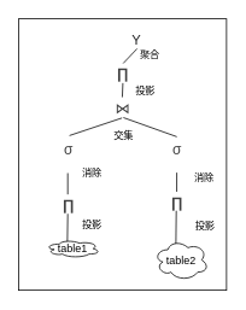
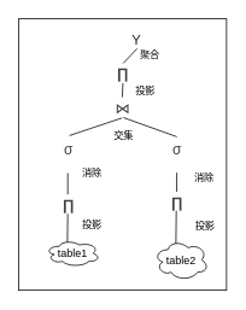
  <mxCell id="0" />
  <mxCell id="1" parent="0" />
  <mxCell id="2" value="" style="rounded=0;whiteSpace=wrap;html=1;fillColor=#FFFFFF;" vertex="1" parent="1"><mxGeometry x="20" y="20" width="230" height="300" as="geometry" /></mxCell>
  <mxCell id="3" value="&lt;span style=&quot;color: rgb(32 , 33 , 34) ; font-family: sans-serif ; font-size: 15.008px&quot;&gt;Υ&lt;/span&gt;" style="text;html=1;resizable=0;autosize=1;align=center;verticalAlign=middle;points=[];fillColor=none;strokeColor=none;rounded=0;" vertex="1" parent="1"><mxGeometry x="135" y="33" width="30" height="20" as="geometry" /></mxCell>
  <mxCell id="4" value="&lt;span style=&quot;box-sizing: border-box ; font-weight: 600 ; color: rgb(64 , 64 , 64) ; font-family: , &amp;#34;blinkmacsystemfont&amp;#34; , &amp;#34;apple color emoji&amp;#34; , &amp;#34;segoe ui emoji&amp;#34; , &amp;#34;segoe ui symbol&amp;#34; , &amp;#34;segoe ui&amp;#34; , &amp;#34;pingfang sc&amp;#34; , &amp;#34;hiragino sans gb&amp;#34; , &amp;#34;microsoft yahei&amp;#34; , &amp;#34;helvetica neue&amp;#34; , &amp;#34;helvetica&amp;#34; , &amp;#34;arial&amp;#34; , sans-serif ; font-size: 16px ; text-align: left ; background-color: rgb(255 , 255 , 255)&quot;&gt;∏&lt;/span&gt;" style="text;html=1;resizable=0;autosize=1;align=center;verticalAlign=middle;points=[];fillColor=none;strokeColor=none;rounded=0;" vertex="1" parent="1"><mxGeometry x="120" y="70" width="30" height="20" as="geometry" /></mxCell>
  <mxCell id="5" value="&lt;span style=&quot;color: rgb(64 , 64 , 64) ; font-family: , &amp;#34;blinkmacsystemfont&amp;#34; , &amp;#34;apple color emoji&amp;#34; , &amp;#34;segoe ui emoji&amp;#34; , &amp;#34;segoe ui symbol&amp;#34; , &amp;#34;segoe ui&amp;#34; , &amp;#34;pingfang sc&amp;#34; , &amp;#34;hiragino sans gb&amp;#34; , &amp;#34;microsoft yahei&amp;#34; , &amp;#34;helvetica neue&amp;#34; , &amp;#34;helvetica&amp;#34; , &amp;#34;arial&amp;#34; , sans-serif ; font-size: 16px ; text-align: left ; background-color: rgb(255 , 255 , 255)&quot;&gt;⋈&lt;/span&gt;" style="text;html=1;resizable=0;autosize=1;align=center;verticalAlign=middle;points=[];fillColor=none;strokeColor=none;rounded=0;" vertex="1" parent="1"><mxGeometry x="120" y="109" width="30" height="20" as="geometry" /></mxCell>
  <mxCell id="6" value="&lt;h4 style=&quot;box-sizing: border-box ; margin-top: 0px ; margin-bottom: 16px ; color: rgb(64 , 64 , 64) ; font-size: 20px ; font-family: , &amp;#34;blinkmacsystemfont&amp;#34; , &amp;#34;apple color emoji&amp;#34; , &amp;#34;segoe ui emoji&amp;#34; , &amp;#34;segoe ui symbol&amp;#34; , &amp;#34;segoe ui&amp;#34; , &amp;#34;pingfang sc&amp;#34; , &amp;#34;hiragino sans gb&amp;#34; , &amp;#34;microsoft yahei&amp;#34; , &amp;#34;helvetica neue&amp;#34; , &amp;#34;helvetica&amp;#34; , &amp;#34;arial&amp;#34; , sans-serif ; text-align: left ; background-color: rgb(255 , 255 , 255)&quot;&gt;&lt;span style=&quot;font-family: , &amp;#34;blinkmacsystemfont&amp;#34; , &amp;#34;apple color emoji&amp;#34; , &amp;#34;segoe ui emoji&amp;#34; , &amp;#34;segoe ui symbol&amp;#34; , &amp;#34;segoe ui&amp;#34; , &amp;#34;pingfang sc&amp;#34; , &amp;#34;hiragino sans gb&amp;#34; , &amp;#34;microsoft yahei&amp;#34; , &amp;#34;helvetica neue&amp;#34; , &amp;#34;helvetica&amp;#34; , &amp;#34;arial&amp;#34; , sans-serif ; font-size: 16px ; font-weight: 400&quot;&gt;σ&lt;/span&gt;&lt;br&gt;&lt;/h4&gt;" style="text;html=1;resizable=0;autosize=1;align=center;verticalAlign=middle;points=[];fillColor=none;strokeColor=none;rounded=0;" vertex="1" parent="1"><mxGeometry x="60" y="150" width="30" height="40" as="geometry" /></mxCell>
  <mxCell id="7" value="&lt;h4 style=&quot;box-sizing: border-box ; margin-top: 0px ; margin-bottom: 16px ; color: rgb(64 , 64 , 64) ; font-size: 20px ; font-family: , &amp;#34;blinkmacsystemfont&amp;#34; , &amp;#34;apple color emoji&amp;#34; , &amp;#34;segoe ui emoji&amp;#34; , &amp;#34;segoe ui symbol&amp;#34; , &amp;#34;segoe ui&amp;#34; , &amp;#34;pingfang sc&amp;#34; , &amp;#34;hiragino sans gb&amp;#34; , &amp;#34;microsoft yahei&amp;#34; , &amp;#34;helvetica neue&amp;#34; , &amp;#34;helvetica&amp;#34; , &amp;#34;arial&amp;#34; , sans-serif ; text-align: left ; background-color: rgb(255 , 255 , 255)&quot;&gt;&lt;span style=&quot;font-family: , &amp;#34;blinkmacsystemfont&amp;#34; , &amp;#34;apple color emoji&amp;#34; , &amp;#34;segoe ui emoji&amp;#34; , &amp;#34;segoe ui symbol&amp;#34; , &amp;#34;segoe ui&amp;#34; , &amp;#34;pingfang sc&amp;#34; , &amp;#34;hiragino sans gb&amp;#34; , &amp;#34;microsoft yahei&amp;#34; , &amp;#34;helvetica neue&amp;#34; , &amp;#34;helvetica&amp;#34; , &amp;#34;arial&amp;#34; , sans-serif ; font-size: 16px ; font-weight: 400&quot;&gt;σ&lt;/span&gt;&lt;br&gt;&lt;/h4&gt;" style="text;html=1;resizable=0;autosize=1;align=center;verticalAlign=middle;points=[];fillColor=none;strokeColor=none;rounded=0;" vertex="1" parent="1"><mxGeometry x="180" y="150" width="30" height="40" as="geometry" /></mxCell>
  <mxCell id="8" value="&lt;span style=&quot;color: rgb(64 , 64 , 64) ; font-size: 16px ; font-weight: 600 ; text-align: left ; background-color: rgb(255 , 255 , 255)&quot;&gt;∏&lt;/span&gt;" style="text;html=1;resizable=0;autosize=1;align=center;verticalAlign=middle;points=[];fillColor=none;strokeColor=none;rounded=0;" vertex="1" parent="1"><mxGeometry x="60" y="215" width="30" height="20" as="geometry" /></mxCell>
  <mxCell id="9" value="&lt;span style=&quot;color: rgb(64 , 64 , 64) ; font-size: 16px ; font-weight: 600 ; text-align: left ; background-color: rgb(255 , 255 , 255)&quot;&gt;∏&lt;/span&gt;" style="text;html=1;resizable=0;autosize=1;align=center;verticalAlign=middle;points=[];fillColor=none;strokeColor=none;rounded=0;" vertex="1" parent="1"><mxGeometry x="180" y="213" width="30" height="20" as="geometry" /></mxCell>
- <mxCell id="10" value="table1" style="ellipse;shape=cloud;whiteSpace=wrap;html=1;" vertex="1" parent="1"><mxGeometry x="50" y="264" width="60" height="20" as="geometry" /></mxCell>
+ <mxCell id="10" value="table1" style="ellipse;shape=cloud;whiteSpace=wrap;html=1;" vertex="1" parent="1"><mxGeometry x="50" y="264" width="60" height="30" as="geometry" /></mxCell>
  <mxCell id="11" value="table2" style="ellipse;shape=cloud;whiteSpace=wrap;html=1;" vertex="1" parent="1"><mxGeometry x="170" y="264" width="60" height="45" as="geometry" /></mxCell>
  <mxCell id="12" value="" style="endArrow=none;html=1;rounded=0;exitX=0.48;exitY=1.03;exitDx=0;exitDy=0;exitPerimeter=0;entryX=0.544;entryY=-0.025;entryDx=0;entryDy=0;entryPerimeter=0;" edge="1" parent="1" source="5" target="6"><mxGeometry width="50" height="50" relative="1" as="geometry"><mxPoint x="200" y="133" as="sourcePoint" /><mxPoint x="77.01" y="211" as="targetPoint" /></mxGeometry></mxCell>
  <mxCell id="13" value="交集" style="edgeLabel;html=1;align=center;verticalAlign=middle;resizable=0;points=[];fillColor=#FFE599;" vertex="1" connectable="0" parent="12"><mxGeometry x="-0.345" relative="1" as="geometry"><mxPoint x="20" y="13" as="offset" /></mxGeometry></mxCell>
  <mxCell id="14" value="" style="endArrow=none;html=1;rounded=0;exitX=0.533;exitY=1.01;exitDx=0;exitDy=0;exitPerimeter=0;entryX=0.5;entryY=0.008;entryDx=0;entryDy=0;entryPerimeter=0;" edge="1" parent="1" source="5" target="7"><mxGeometry width="50" height="50" relative="1" as="geometry"><mxPoint x="147.01" y="196" as="sourcePoint" /><mxPoint x="195" y="214" as="targetPoint" /></mxGeometry></mxCell>
  <mxCell id="15" value="" style="endArrow=none;html=1;rounded=0;entryX=0.537;entryY=1.002;entryDx=0;entryDy=0;entryPerimeter=0;exitX=0.524;exitY=-0.04;exitDx=0;exitDy=0;exitPerimeter=0;" edge="1" parent="1" source="4" target="3"><mxGeometry width="50" height="50" relative="1" as="geometry"><mxPoint x="135" y="93" as="sourcePoint" /><mxPoint x="97.01" y="231" as="targetPoint" /></mxGeometry></mxCell>
  <mxCell id="16" value="聚合" style="edgeLabel;html=1;align=center;verticalAlign=middle;resizable=0;points=[];fillColor=#FFE599;" vertex="1" connectable="0" parent="15"><mxGeometry x="-0.332" relative="1" as="geometry"><mxPoint x="24" y="-5" as="offset" /></mxGeometry></mxCell>
  <mxCell id="17" value="" style="endArrow=none;html=1;rounded=0;exitX=0.513;exitY=1.05;exitDx=0;exitDy=0;exitPerimeter=0;entryX=0.491;entryY=-0.119;entryDx=0;entryDy=0;entryPerimeter=0;" edge="1" parent="1" source="4" target="5"><mxGeometry width="50" height="50" relative="1" as="geometry"><mxPoint x="167.01" y="216" as="sourcePoint" /><mxPoint x="107.01" y="241" as="targetPoint" /></mxGeometry></mxCell>
  <mxCell id="18" value="投影" style="edgeLabel;html=1;align=center;verticalAlign=middle;resizable=0;points=[];fillColor=#FFE599;" vertex="1" connectable="0" parent="17"><mxGeometry x="0.387" relative="1" as="geometry"><mxPoint x="25" y="-3" as="offset" /></mxGeometry></mxCell>
  <mxCell id="19" value="" style="endArrow=none;html=1;rounded=0;exitX=0.481;exitY=1.013;exitDx=0;exitDy=0;exitPerimeter=0;entryX=0.481;entryY=-0.045;entryDx=0;entryDy=0;entryPerimeter=0;" edge="1" parent="1" source="6" target="8"><mxGeometry width="50" height="50" relative="1" as="geometry"><mxPoint x="177.01" y="163" as="sourcePoint" /><mxPoint x="117.01" y="188" as="targetPoint" /></mxGeometry></mxCell>
  <mxCell id="20" value="消除" style="edgeLabel;html=1;align=center;verticalAlign=middle;resizable=0;points=[];" vertex="1" connectable="0" parent="19"><mxGeometry x="-0.436" relative="1" as="geometry"><mxPoint x="26" y="-8" as="offset" /></mxGeometry></mxCell>
  <mxCell id="21" value="" style="endArrow=none;html=1;rounded=0;entryX=0.497;entryY=-0.093;entryDx=0;entryDy=0;entryPerimeter=0;" edge="1" parent="1" source="7" target="9"><mxGeometry width="50" height="50" relative="1" as="geometry"><mxPoint x="187.01" y="173" as="sourcePoint" /><mxPoint x="127.01" y="198" as="targetPoint" /></mxGeometry></mxCell>
  <mxCell id="22" value="消除" style="edgeLabel;html=1;align=center;verticalAlign=middle;resizable=0;points=[];" vertex="1" connectable="0" parent="21"><mxGeometry x="-0.567" y="-1" relative="1" as="geometry"><mxPoint x="31" y="1" as="offset" /></mxGeometry></mxCell>
  <mxCell id="23" value="" style="endArrow=none;html=1;rounded=0;exitX=0.481;exitY=1.026;exitDx=0;exitDy=0;exitPerimeter=0;entryX=0.4;entryY=0.1;entryDx=0;entryDy=0;entryPerimeter=0;" edge="1" parent="1" source="8" target="10"><mxGeometry width="50" height="50" relative="1" as="geometry"><mxPoint x="197.01" y="183" as="sourcePoint" /><mxPoint x="137.01" y="208" as="targetPoint" /></mxGeometry></mxCell>
  <mxCell id="24" value="投影" style="edgeLabel;html=1;align=center;verticalAlign=middle;resizable=0;points=[];" vertex="1" connectable="0" parent="23"><mxGeometry x="0.363" y="1" relative="1" as="geometry"><mxPoint x="25" y="-10" as="offset" /></mxGeometry></mxCell>
  <mxCell id="25" value="" style="endArrow=none;html=1;rounded=0;exitX=0.481;exitY=0.955;exitDx=0;exitDy=0;exitPerimeter=0;entryX=0.4;entryY=0.1;entryDx=0;entryDy=0;entryPerimeter=0;" edge="1" parent="1" source="9" target="11"><mxGeometry width="50" height="50" relative="1" as="geometry"><mxPoint x="84.43" y="260.52" as="sourcePoint" /><mxPoint x="84" y="297" as="targetPoint" /></mxGeometry></mxCell>
  <mxCell id="26" value="投影" style="edgeLabel;html=1;align=center;verticalAlign=middle;resizable=0;points=[];" vertex="1" connectable="0" parent="25"><mxGeometry x="0.43" relative="1" as="geometry"><mxPoint x="31" y="-10" as="offset" /></mxGeometry></mxCell>
